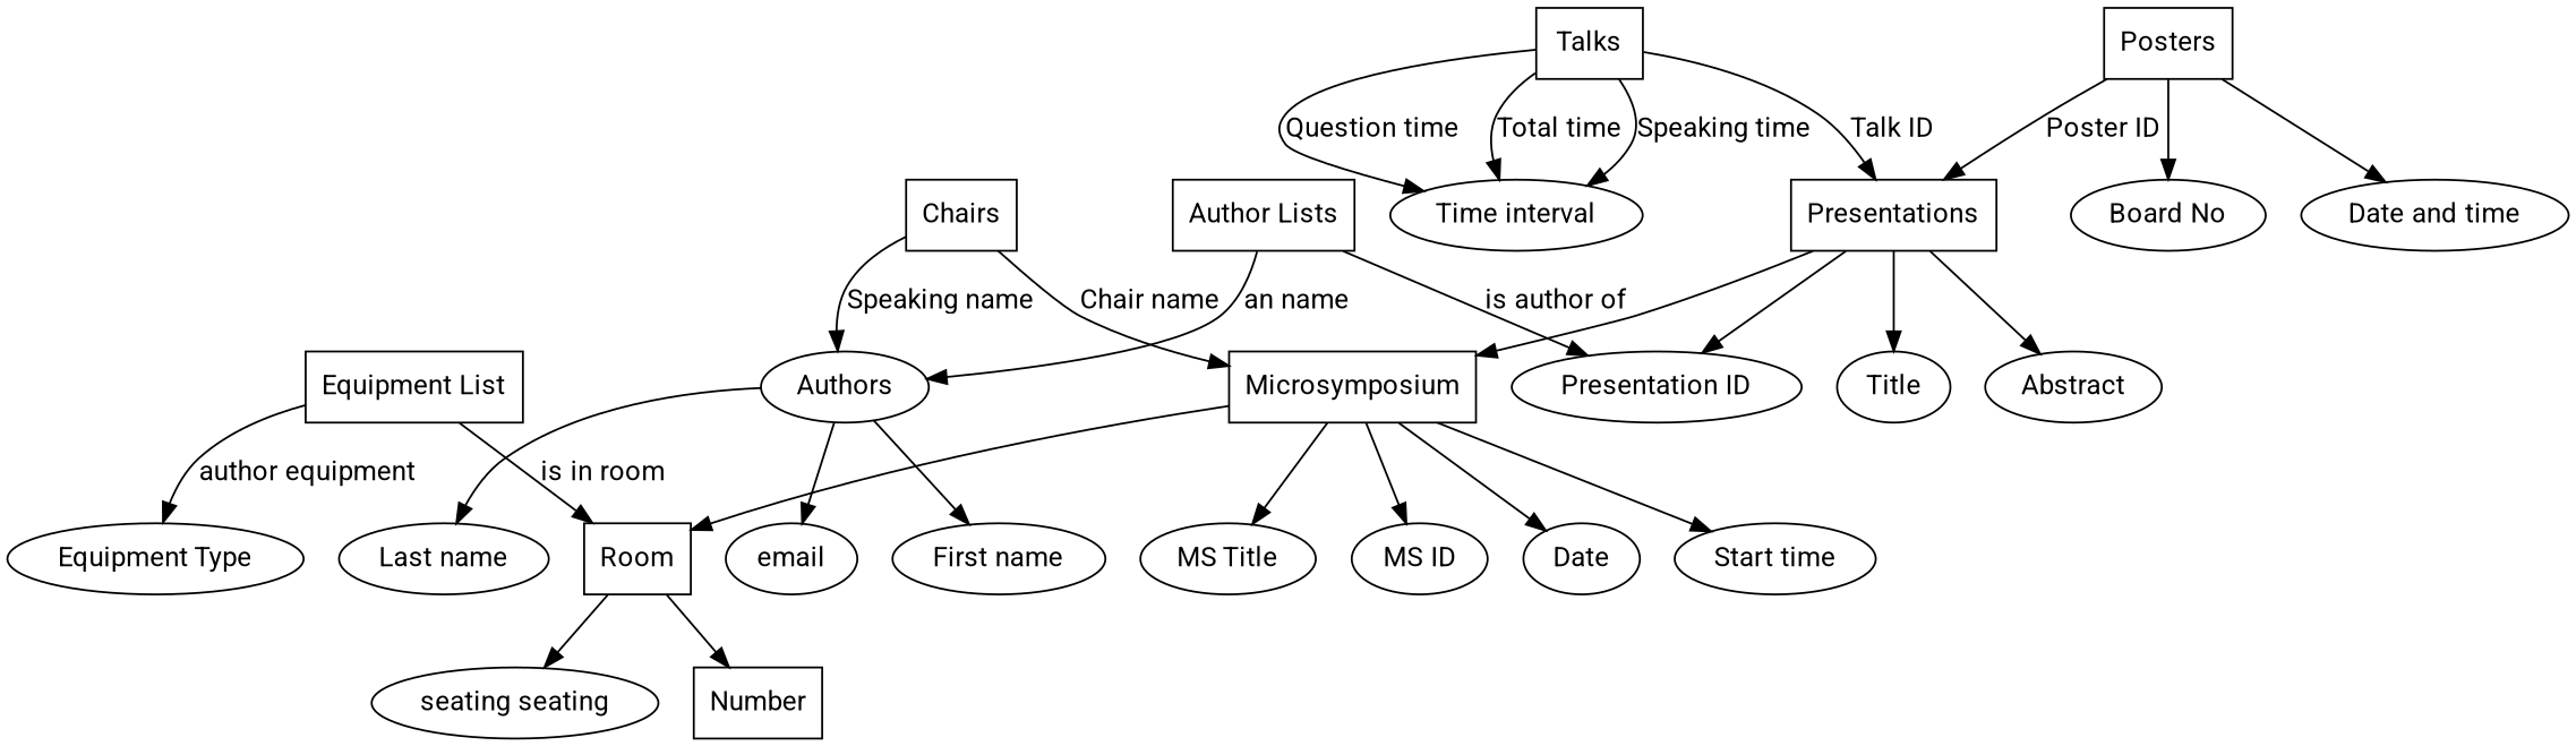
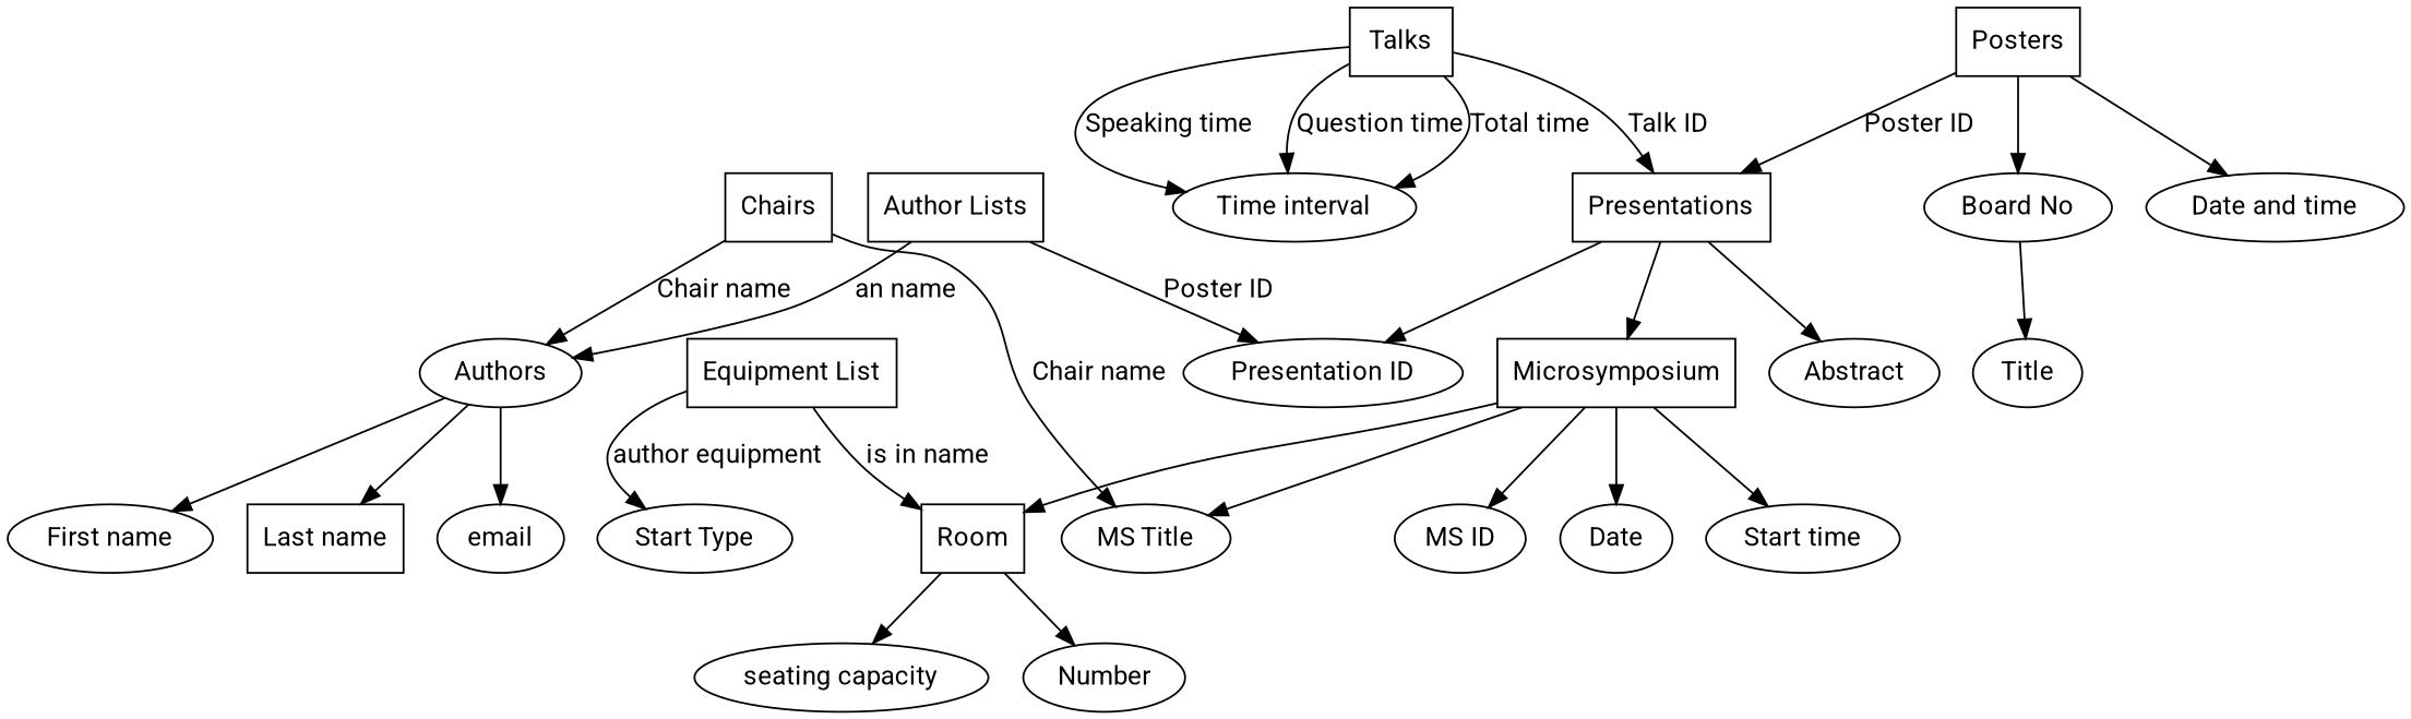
  digraph {
    fontname=Roboto
    node [fontname=Roboto]
    edge [fontname=Roboto]
    Presentations [shape=box]
    Microsymposium [shape=box]
    Title
    Abstract
    "Presentation ID"
    Room [shape=box]
    "MS Title"
    "MS ID"
    Date
    "Start time"
    Talks [shape=box]
    "Time interval"
    Authors [shape=ellipse]
    "First name"
-   "Last name"
+   "Last name" [shape=box]
    email
    Posters [shape=box]
    "Board No"
    "Date and time"
-   "seating capacity" [label="seating seating"]
-   Number [shape=box]
+   "seating capacity"
+   Number
    Chairs [shape=box]
    "Author Lists" [shape=box]
    "Equipment List" [shape=box]
-   "Equipment Type"
+   "Equipment Type" [label="Start Type"]
    Presentations -> Microsymposium
-   Presentations -> Title
+   "Board No" -> Title
    Presentations -> Abstract
    Presentations -> "Presentation ID"
    Microsymposium -> Room
    Microsymposium -> "MS Title"
    Microsymposium -> "MS ID"
    Microsymposium -> Date
    Microsymposium -> "Start time"
    Room -> "seating capacity"
    Room -> Number
    Talks -> Presentations [label="Talk ID"]
    Talks -> "Time interval" [label="Speaking time"]
    Talks -> "Time interval" [label="Question time"]
    Talks -> "Time interval" [label="Total time"]
    Authors -> "First name"
    Authors -> "Last name"
    Authors -> email
    Posters -> Presentations [label="Poster ID"]
    Posters -> "Board No"
    Posters -> "Date and time"
-   Chairs -> Microsymposium [label="Chair name"]
-   Chairs -> Authors [label="Speaking name"]
-   "Author Lists" -> "Presentation ID" [label="is author of"]
+   Chairs -> "MS Title" [label="Chair name"]
+   Chairs -> Authors [label="Chair name"]
+   "Author Lists" -> "Presentation ID" [label="Poster ID"]
    "Author Lists" -> Authors [label="an name"]
-   "Equipment List" -> Room [label="is in room"]
+   "Equipment List" -> Room [label="is in name"]
    "Equipment List" -> "Equipment Type" [label="author equipment"]
  }
